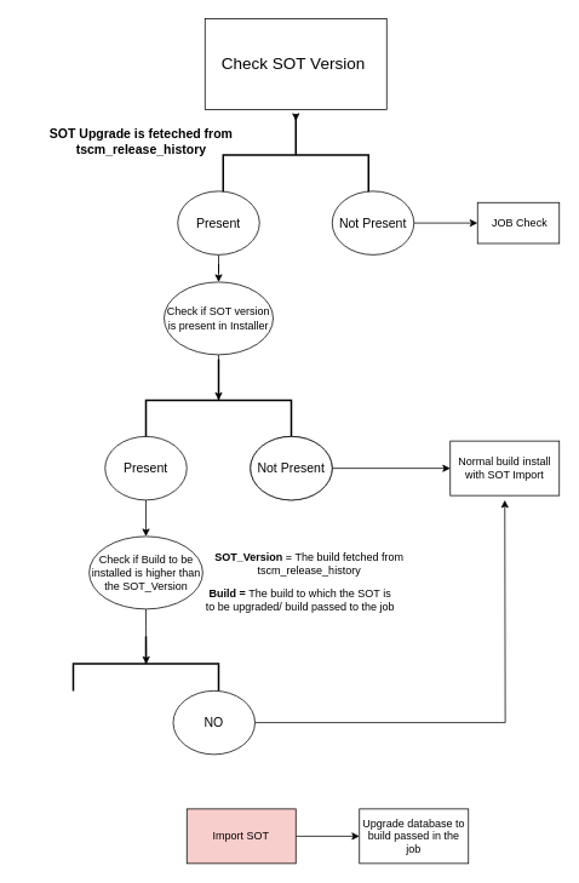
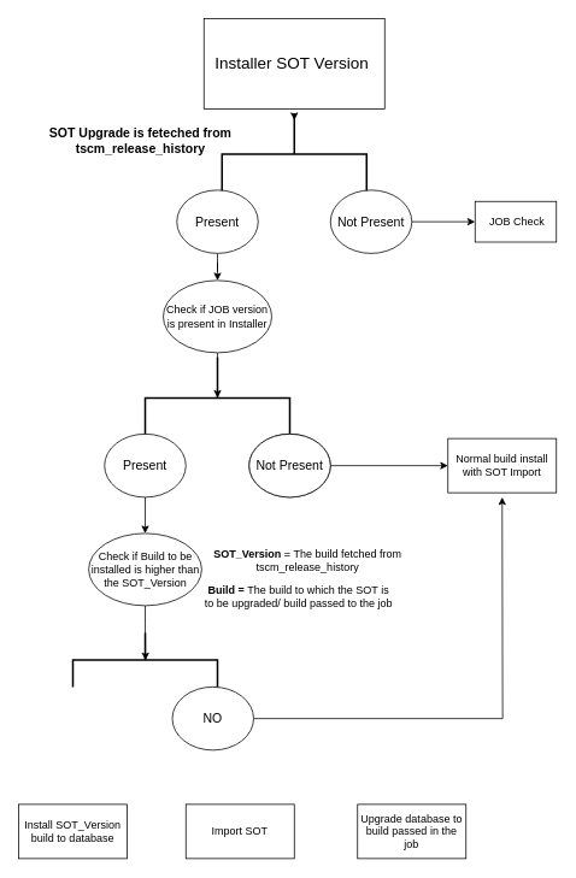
  <mxCell id="0" />
  <mxCell id="1" parent="0" />
- <mxCell id="2" value="&lt;font style=&quot;font-size: 18px&quot;&gt;Check SOT Version&amp;nbsp;&lt;/font&gt;" style="rounded=0;whiteSpace=wrap;html=1;" parent="1" vertex="1"><mxGeometry x="225" y="20" width="200" height="100" as="geometry" /></mxCell>
+ <mxCell id="2" value="&lt;font style=&quot;font-size: 18px&quot;&gt;Installer SOT Version&amp;nbsp;&lt;/font&gt;" style="rounded=0;whiteSpace=wrap;html=1;" parent="1" vertex="1"><mxGeometry x="225" y="20" width="200" height="100" as="geometry" /></mxCell>
  <mxCell id="3" value="&lt;font style=&quot;font-size: 14px&quot;&gt;&lt;b&gt;SOT Upgrade is feteched from tscm_release_history&lt;/b&gt;&lt;/font&gt;" style="text;html=1;strokeColor=none;fillColor=none;align=center;verticalAlign=middle;whiteSpace=wrap;rounded=0;" parent="1" vertex="1"><mxGeometry x="45" y="110" width="220" height="90" as="geometry" /></mxCell>
  <mxCell id="4" value="&amp;nbsp;JOB Check" style="rounded=0;whiteSpace=wrap;html=1;" parent="1" vertex="1"><mxGeometry x="525" y="222.5" width="90" height="45" as="geometry" /></mxCell>
  <mxCell id="5" value="" style="strokeWidth=2;html=1;shape=mxgraph.flowchart.annotation_2;align=left;labelPosition=right;pointerEvents=1;rotation=90;" parent="1" vertex="1"><mxGeometry x="280" y="90" width="90" height="160" as="geometry" /></mxCell>
  <mxCell id="6" style="edgeStyle=orthogonalEdgeStyle;rounded=0;orthogonalLoop=1;jettySize=auto;html=1;entryX=0.5;entryY=0;entryDx=0;entryDy=0;" parent="1" source="7" target="12" edge="1"><mxGeometry relative="1" as="geometry" /></mxCell>
  <mxCell id="7" value="&lt;font style=&quot;font-size: 14px&quot;&gt;Present&lt;/font&gt;" style="ellipse;whiteSpace=wrap;html=1;" parent="1" vertex="1"><mxGeometry x="195" y="210" width="90" height="70" as="geometry" /></mxCell>
  <mxCell id="8" style="edgeStyle=orthogonalEdgeStyle;rounded=0;orthogonalLoop=1;jettySize=auto;html=1;exitX=1;exitY=0.5;exitDx=0;exitDy=0;entryX=0;entryY=0.5;entryDx=0;entryDy=0;" parent="1" source="9" target="4" edge="1"><mxGeometry relative="1" as="geometry" /></mxCell>
  <mxCell id="9" value="&lt;font style=&quot;font-size: 14px&quot;&gt;Not Present&lt;/font&gt;" style="ellipse;whiteSpace=wrap;html=1;" parent="1" vertex="1"><mxGeometry x="365" y="210" width="90" height="70" as="geometry" /></mxCell>
  <mxCell id="10" value="" style="strokeWidth=2;html=1;shape=mxgraph.flowchart.annotation_2;align=left;labelPosition=right;pointerEvents=1;rotation=90;" parent="1" vertex="1"><mxGeometry x="195" y="360" width="90" height="160" as="geometry" /></mxCell>
  <mxCell id="11" style="edgeStyle=orthogonalEdgeStyle;rounded=0;orthogonalLoop=1;jettySize=auto;html=1;entryX=0.5;entryY=0.5;entryDx=0;entryDy=0;entryPerimeter=0;" parent="1" source="12" target="10" edge="1"><mxGeometry relative="1" as="geometry"><Array as="points"><mxPoint x="240" y="430" /><mxPoint x="240" y="430" /></Array></mxGeometry></mxCell>
- <mxCell id="12" value="Check if SOT version is present in Installer" style="ellipse;whiteSpace=wrap;html=1;" parent="1" vertex="1"><mxGeometry x="180" y="310" width="120" height="80" as="geometry" /></mxCell>
+ <mxCell id="12" value="Check if JOB version is present in Installer" style="ellipse;whiteSpace=wrap;html=1;" parent="1" vertex="1"><mxGeometry x="180" y="310" width="120" height="80" as="geometry" /></mxCell>
  <mxCell id="13" style="edgeStyle=orthogonalEdgeStyle;rounded=0;orthogonalLoop=1;jettySize=auto;html=1;entryX=0.5;entryY=0;entryDx=0;entryDy=0;" parent="1" source="14" target="21" edge="1"><mxGeometry relative="1" as="geometry" /></mxCell>
  <mxCell id="14" value="&lt;font style=&quot;font-size: 14px&quot;&gt;Present&lt;/font&gt;" style="ellipse;whiteSpace=wrap;html=1;" parent="1" vertex="1"><mxGeometry x="115" y="480" width="90" height="70" as="geometry" /></mxCell>
  <mxCell id="15" style="edgeStyle=orthogonalEdgeStyle;rounded=0;orthogonalLoop=1;jettySize=auto;html=1;entryX=0;entryY=0.5;entryDx=0;entryDy=0;" parent="1" source="16" target="18" edge="1"><mxGeometry relative="1" as="geometry" /></mxCell>
  <mxCell id="16" value="&lt;font style=&quot;font-size: 14px&quot;&gt;Not Present&lt;/font&gt;" style="ellipse;whiteSpace=wrap;html=1;" parent="1" vertex="1"><mxGeometry x="275" y="480" width="90" height="70" as="geometry" /></mxCell>
  <mxCell id="17" style="edgeStyle=orthogonalEdgeStyle;rounded=0;orthogonalLoop=1;jettySize=auto;html=1;exitX=0;exitY=0.5;exitDx=0;exitDy=0;exitPerimeter=0;entryX=0.085;entryY=0.499;entryDx=0;entryDy=0;entryPerimeter=0;" parent="1" source="5" target="5" edge="1"><mxGeometry relative="1" as="geometry" /></mxCell>
  <mxCell id="18" value="Normal build install with SOT Import" style="rounded=0;whiteSpace=wrap;html=1;" parent="1" vertex="1"><mxGeometry x="495" y="485" width="120" height="60" as="geometry" /></mxCell>
  <mxCell id="19" value="" style="strokeWidth=2;html=1;shape=mxgraph.flowchart.annotation_2;align=left;labelPosition=right;pointerEvents=1;rotation=90;" parent="1" vertex="1"><mxGeometry x="130" y="650" width="60" height="160" as="geometry" /></mxCell>
  <mxCell id="20" style="edgeStyle=orthogonalEdgeStyle;rounded=0;orthogonalLoop=1;jettySize=auto;html=1;entryX=0.509;entryY=0.498;entryDx=0;entryDy=0;entryPerimeter=0;" parent="1" source="21" target="19" edge="1"><mxGeometry relative="1" as="geometry" /></mxCell>
  <mxCell id="21" value="Check if Build to be installed is higher than the SOT_Version" style="ellipse;whiteSpace=wrap;html=1;" parent="1" vertex="1"><mxGeometry x="97.5" y="590" width="125" height="80" as="geometry" /></mxCell>
  <mxCell id="22" value="&lt;font style=&quot;font-size: 14px&quot;&gt;Not Present&lt;/font&gt;" style="ellipse;whiteSpace=wrap;html=1;" parent="1" vertex="1"><mxGeometry x="275" y="480" width="90" height="70" as="geometry" /></mxCell>
  <mxCell id="23" style="edgeStyle=orthogonalEdgeStyle;rounded=0;orthogonalLoop=1;jettySize=auto;html=1;" parent="1" source="24" edge="1"><mxGeometry relative="1" as="geometry"><mxPoint x="555" y="550" as="targetPoint" /></mxGeometry></mxCell>
  <mxCell id="24" value="&lt;font style=&quot;font-size: 14px&quot;&gt;NO&lt;/font&gt;" style="ellipse;whiteSpace=wrap;html=1;" parent="1" vertex="1"><mxGeometry x="190" y="760" width="90" height="70" as="geometry" /></mxCell>
  <mxCell id="25" value="&lt;b&gt;SOT_Version&lt;/b&gt;&amp;nbsp;= The build fetched from tscm_release_history" style="text;html=1;strokeColor=none;fillColor=none;align=center;verticalAlign=middle;whiteSpace=wrap;rounded=0;" parent="1" vertex="1"><mxGeometry x="195" y="610" width="290" height="20" as="geometry" /></mxCell>
  <mxCell id="26" value="&lt;b&gt;Build = &lt;/b&gt;The build to which the SOT is to be upgraded/ build passed to the job" style="text;html=1;strokeColor=none;fillColor=none;align=center;verticalAlign=middle;whiteSpace=wrap;rounded=0;" parent="1" vertex="1"><mxGeometry x="225" y="650" width="210" height="20" as="geometry" /></mxCell>
- <mxCell id="28" style="edgeStyle=orthogonalEdgeStyle;rounded=0;orthogonalLoop=1;jettySize=auto;html=1;entryX=0;entryY=0.5;entryDx=0;entryDy=0;" parent="1" source="29" target="30" edge="1"><mxGeometry relative="1" as="geometry" /></mxCell>
- <mxCell id="29" value="Import SOT" style="rounded=0;whiteSpace=wrap;html=1;fillColor=#f8cecc;" parent="1" vertex="1"><mxGeometry x="205" y="890" width="120" height="60" as="geometry" /></mxCell>
+ <mxCell id="27" value="Install SOT_Version build to database" style="rounded=0;whiteSpace=wrap;html=1;" parent="1" vertex="1"><mxGeometry x="20" y="890" width="120" height="60" as="geometry" /></mxCell>
+ <mxCell id="29" value="Import SOT" style="rounded=0;whiteSpace=wrap;html=1;" parent="1" vertex="1"><mxGeometry x="205" y="890" width="120" height="60" as="geometry" /></mxCell>
  <mxCell id="30" value="Upgrade database to build passed in the job" style="rounded=0;whiteSpace=wrap;html=1;" parent="1" vertex="1"><mxGeometry x="395" y="890" width="120" height="60" as="geometry" /></mxCell>
